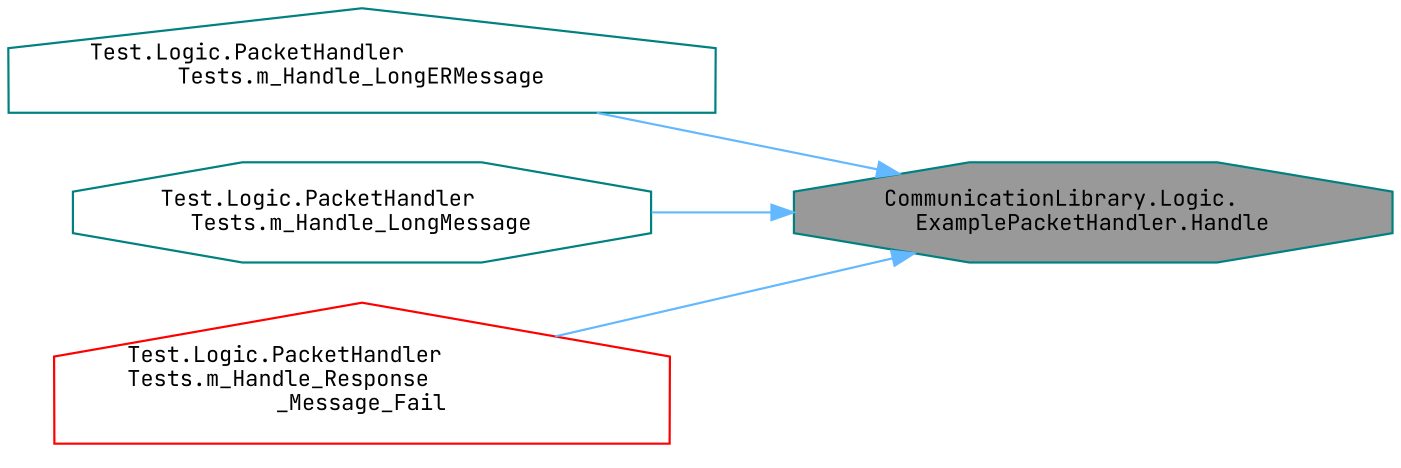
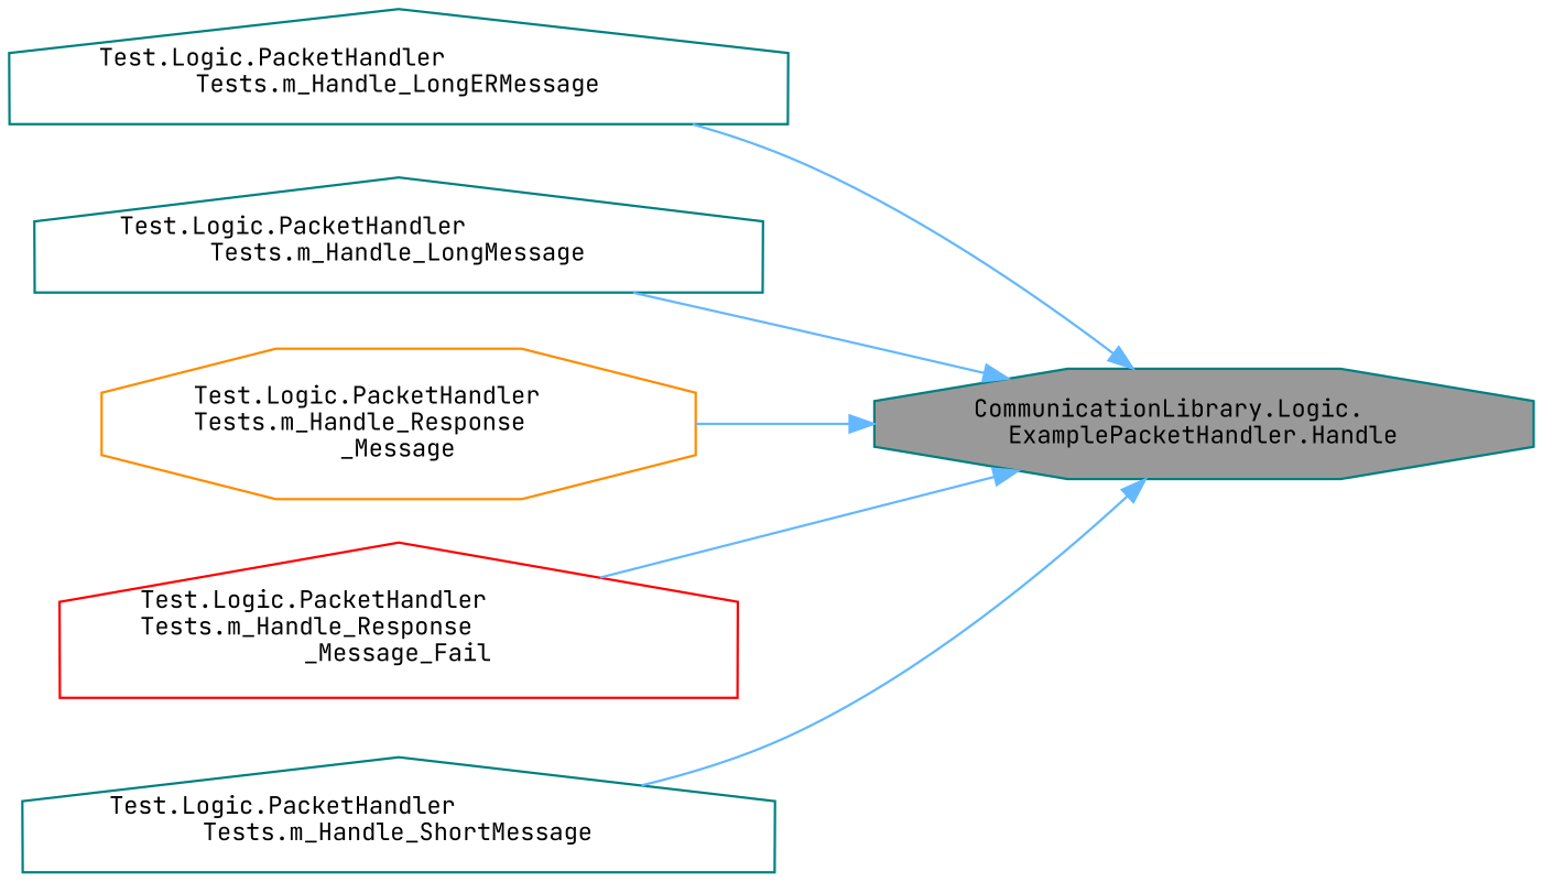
  digraph {
    fontname="JetBrains Mono"
    rankdir=RL
    node [color=teal fillcolor=white fontname="JetBrains Mono" fontsize=10 shape=house style=filled]
    edge [color=steelblue1 dir=back fontname="JetBrains Mono" fontsize=10 labelfontname=Helvetica labelfontsize=10 style=solid]
    n1 [fillcolor=grey60 fontcolor=black height=0.2 label="CommunicationLibrary.Logic.\lExamplePacketHandler.Handle" shape=octagon width=0.4]
    n2 [height=0.2 label="Test.Logic.PacketHandler\lTests.m_Handle_LongERMessage" width=0.4]
-   n3 [height=0.2 label="Test.Logic.PacketHandler\lTests.m_Handle_LongMessage" shape=octagon width=0.4]
+   n3 [height=0.2 label="Test.Logic.PacketHandler\lTests.m_Handle_LongMessage" width=0.4]
+   n4 [color=darkorange height=0.2 label="Test.Logic.PacketHandler\lTests.m_Handle_Response\l_Message" shape=octagon width=0.4]
    n5 [color=red height=0.2 label="Test.Logic.PacketHandler\lTests.m_Handle_Response\l_Message_Fail" width=0.4]
+   n6 [height=0.2 label="Test.Logic.PacketHandler\lTests.m_Handle_ShortMessage" width=0.4]
    n1 -> n2
    n1 -> n3
+   n1 -> n4
    n1 -> n5
+   n1 -> n6
  }
